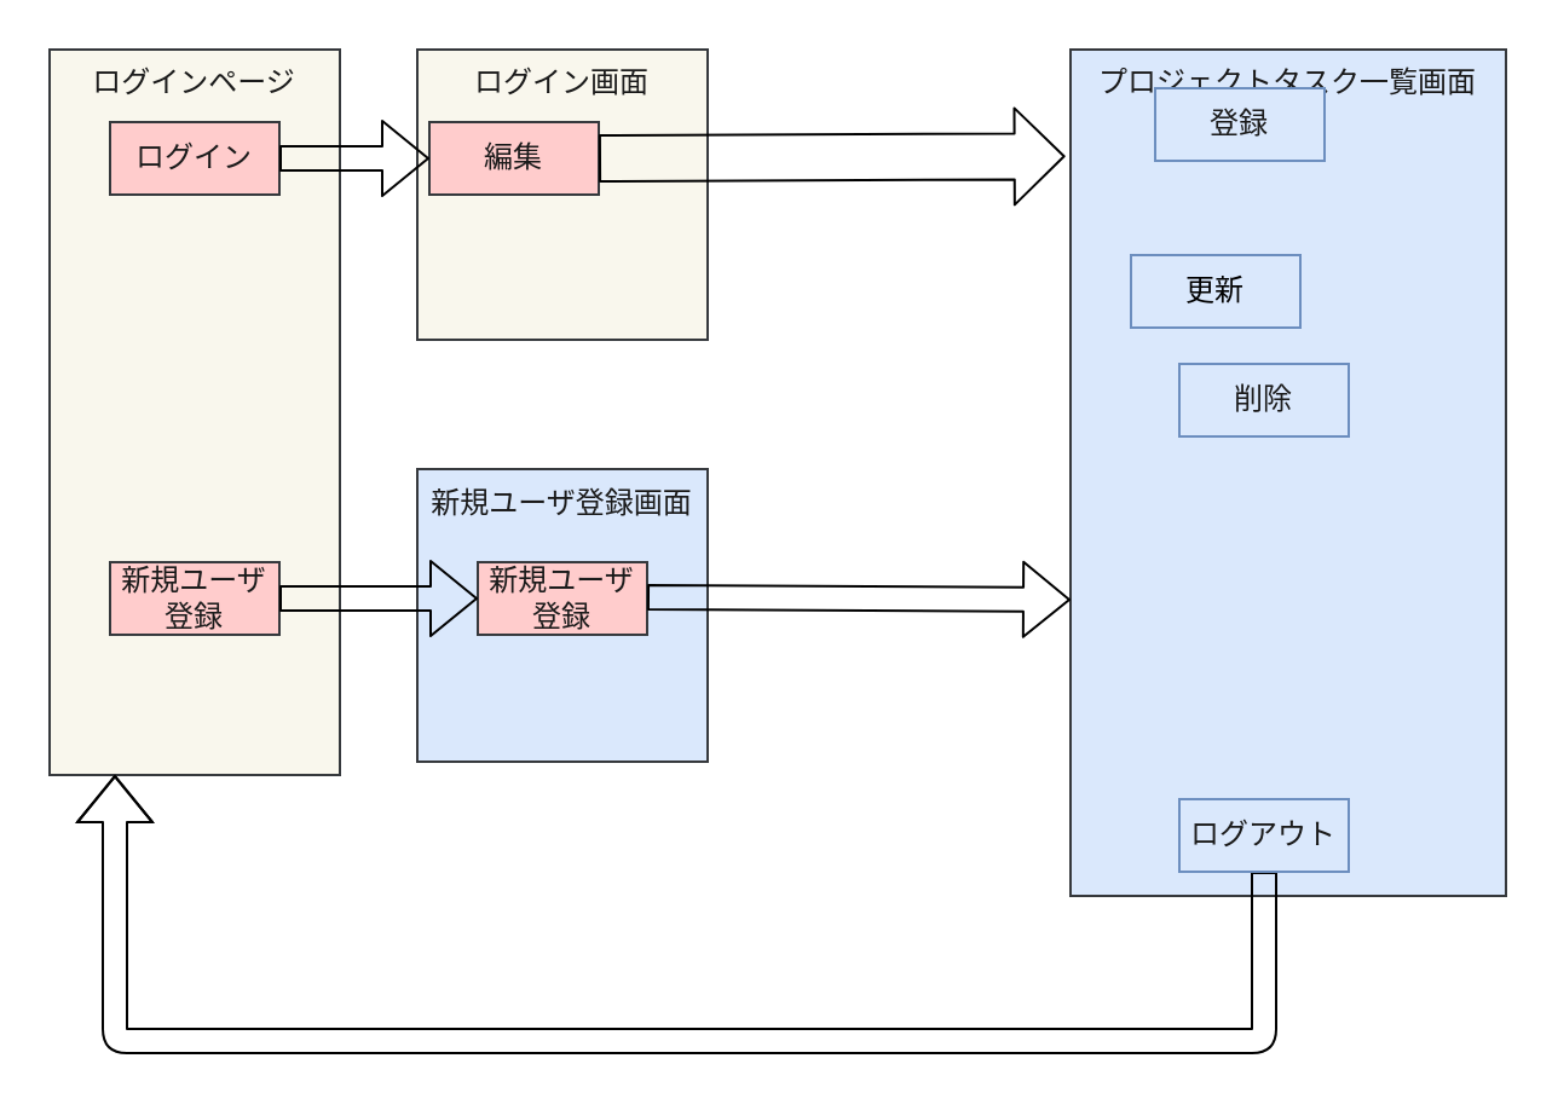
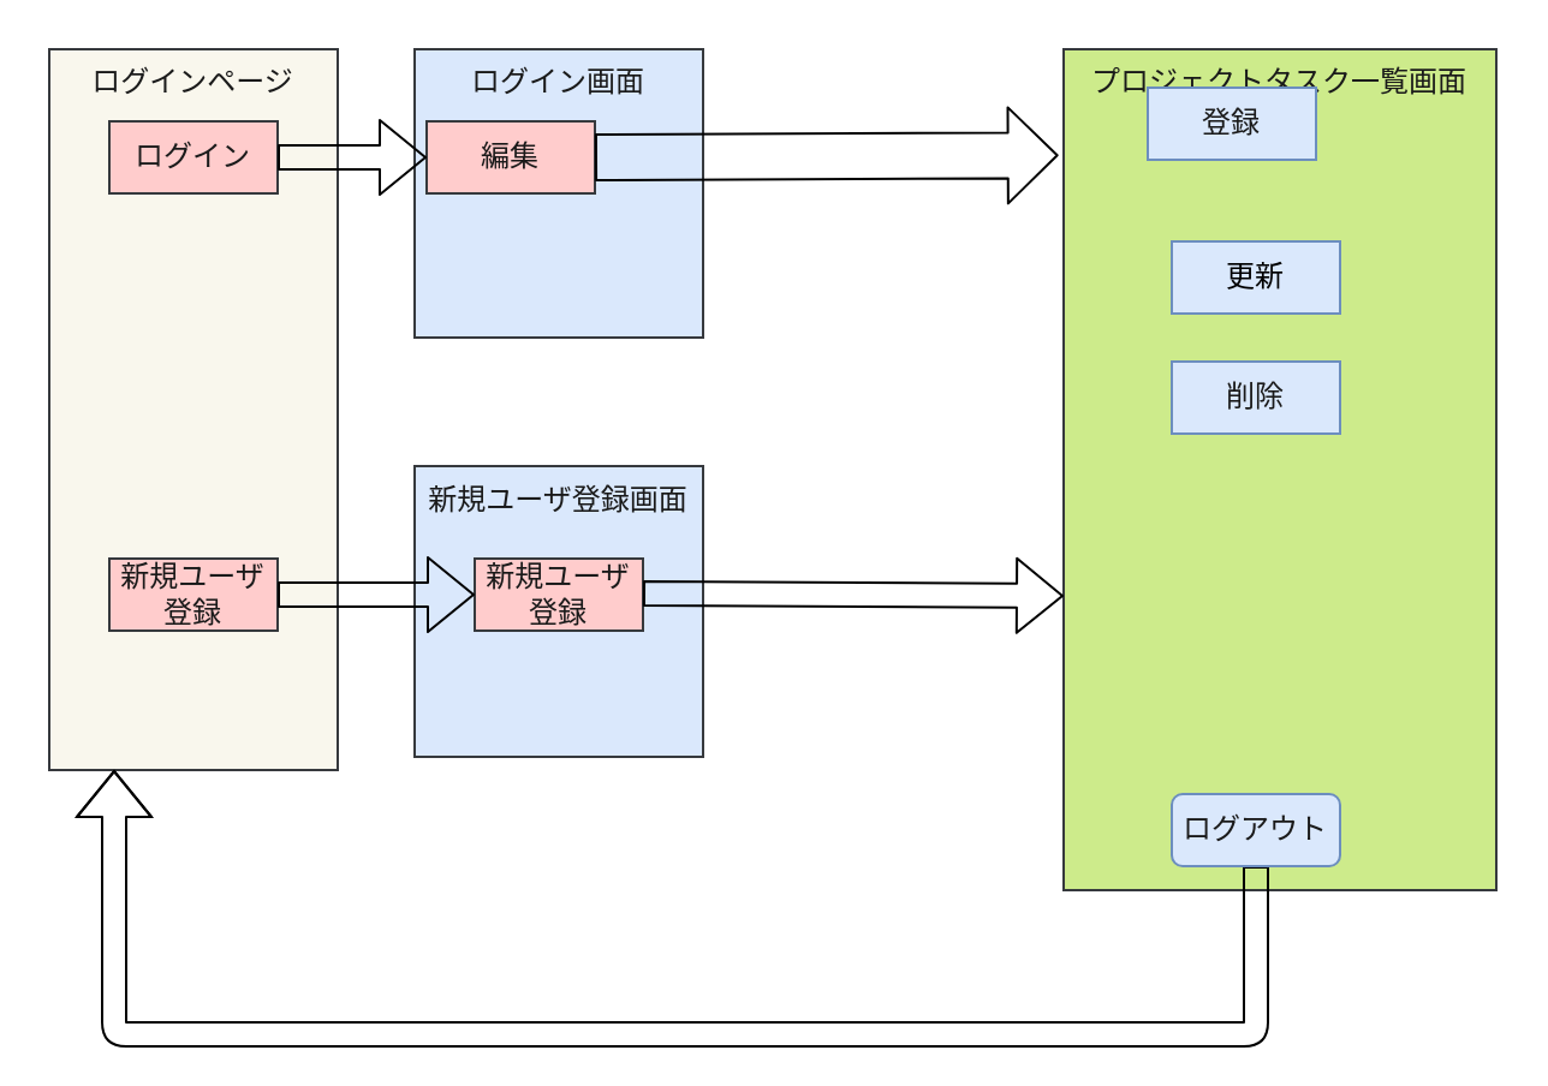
  <mxCell id="0" />
  <mxCell id="1" parent="0" />
  <mxCell id="2" value="&lt;font color=&quot;#1a1a1a&quot;&gt;ログインページ&lt;/font&gt;" style="whiteSpace=wrap;html=1;labelBackgroundColor=none;fontSize=12;fillColor=#f9f7ed;strokeColor=#36393d;verticalAlign=top;" parent="1" vertex="1"><mxGeometry x="20" y="20" width="120" height="300" as="geometry" /></mxCell>
  <mxCell id="3" value="&lt;font color=&quot;#1a1a1a&quot; style=&quot;font-size: 12px;&quot;&gt;新規ユーザ&lt;br&gt;登録&lt;/font&gt;" style="whiteSpace=wrap;html=1;fillColor=#ffcccc;strokeColor=#36393d;fontSize=11;" parent="1" vertex="1"><mxGeometry x="45" y="232" width="70" height="30" as="geometry" /></mxCell>
  <mxCell id="4" value="&lt;font color=&quot;#1a1a1a&quot;&gt;ログイン&lt;/font&gt;" style="whiteSpace=wrap;html=1;fillColor=#ffcccc;strokeColor=#36393d;" parent="1" vertex="1"><mxGeometry x="45" y="50" width="70" height="30" as="geometry" /></mxCell>
  <mxCell id="5" value="&lt;font color=&quot;#1a1a1a&quot;&gt;新規ユーザ登録画面&lt;/font&gt;" style="whiteSpace=wrap;html=1;labelBackgroundColor=none;fontSize=12;fillColor=#dae8fc;strokeColor=#36393d;verticalAlign=top;" parent="1" vertex="1"><mxGeometry x="172" y="193.5" width="120" height="121" as="geometry" /></mxCell>
- <mxCell id="6" value="&lt;font color=&quot;#1a1a1a&quot;&gt;ログイン画面&lt;/font&gt;" style="whiteSpace=wrap;html=1;labelBackgroundColor=none;fontSize=12;fillColor=#f9f7ed;strokeColor=#36393d;verticalAlign=top;" parent="1" vertex="1"><mxGeometry x="172" y="20" width="120" height="120" as="geometry" /></mxCell>
+ <mxCell id="6" value="&lt;font color=&quot;#1a1a1a&quot;&gt;ログイン画面&lt;/font&gt;" style="whiteSpace=wrap;html=1;labelBackgroundColor=none;fontSize=12;fillColor=#dae8fc;strokeColor=#36393d;verticalAlign=top;" parent="1" vertex="1"><mxGeometry x="172" y="20" width="120" height="120" as="geometry" /></mxCell>
  <mxCell id="7" value="&lt;font color=&quot;#1a1a1a&quot; style=&quot;font-size: 12px;&quot;&gt;新規ユーザ&lt;br&gt;登録&lt;/font&gt;" style="whiteSpace=wrap;html=1;fillColor=#ffcccc;strokeColor=#36393d;fontSize=11;" parent="1" vertex="1"><mxGeometry x="197" y="232" width="70" height="30" as="geometry" /></mxCell>
  <mxCell id="8" value="&lt;font color=&quot;#1a1a1a&quot;&gt;編集&lt;/font&gt;" style="whiteSpace=wrap;html=1;fillColor=#ffcccc;strokeColor=#36393d;" parent="1" vertex="1"><mxGeometry x="177" y="50" width="70" height="30" as="geometry" /></mxCell>
  <mxCell id="9" value="" style="edgeStyle=none;orthogonalLoop=1;jettySize=auto;html=1;fontSize=12;fontColor=#1A1A1A;shape=flexArrow;exitX=1;exitY=0.5;exitDx=0;exitDy=0;" parent="1" source="4" target="8" edge="1"><mxGeometry width="100" relative="1" as="geometry"><mxPoint x="112" y="65" as="sourcePoint" /><mxPoint x="267" y="63.148" as="targetPoint" /><Array as="points" /></mxGeometry></mxCell>
  <mxCell id="10" value="" style="edgeStyle=none;orthogonalLoop=1;jettySize=auto;html=1;fontSize=12;fontColor=#1A1A1A;shape=flexArrow;entryX=0;entryY=0.5;entryDx=0;entryDy=0;exitX=1;exitY=0.5;exitDx=0;exitDy=0;" parent="1" source="3" target="7" edge="1"><mxGeometry width="100" relative="1" as="geometry"><mxPoint x="115" y="223.83" as="sourcePoint" /><mxPoint x="230" y="223.5" as="targetPoint" /><Array as="points" /></mxGeometry></mxCell>
- <mxCell id="11" value="&lt;font color=&quot;#1a1a1a&quot;&gt;プロジェクトタスク一覧画面&lt;br&gt;&lt;/font&gt;" style="whiteSpace=wrap;html=1;fillColor=#dae8fc;strokeColor=#36393d;verticalAlign=top;" parent="1" vertex="1"><mxGeometry x="442" y="20" width="180" height="350" as="geometry" /></mxCell>
+ <mxCell id="11" value="&lt;font color=&quot;#1a1a1a&quot;&gt;プロジェクトタスク一覧画面&lt;br&gt;&lt;/font&gt;" style="whiteSpace=wrap;html=1;fillColor=#cdeb8b;strokeColor=#36393d;verticalAlign=top;" parent="1" vertex="1"><mxGeometry x="442" y="20" width="180" height="350" as="geometry" /></mxCell>
  <mxCell id="12" value="&lt;span style=&quot;font-family: &amp;quot;Noto Sans JP&amp;quot;, &amp;quot;ヒラギノ角ゴ Pro W3&amp;quot;, &amp;quot;Hiragino Kaku Gothic Pro&amp;quot;, メイリオ, Meiryo, YuGothic, 游ゴシック, &amp;quot;ＭＳ Ｐゴシック&amp;quot;, &amp;quot;MS PGothic&amp;quot;, arial, sans-serif; text-align: left;&quot;&gt;&lt;font style=&quot;font-size: 12px;&quot; color=&quot;#1a1a1a&quot;&gt;登録&lt;/font&gt;&lt;/span&gt;" style="whiteSpace=wrap;html=1;fillColor=#dae8fc;strokeColor=#6c8ebf;" parent="1" vertex="1"><mxGeometry x="477" y="36" width="70" height="30" as="geometry" /></mxCell>
- <mxCell id="13" value="更新" style="whiteSpace=wrap;html=1;fillColor=#dae8fc;strokeColor=#6c8ebf;flipV=1;flipH=1;" parent="1" vertex="1"><mxGeometry x="467" y="105" width="70" height="30" as="geometry" /></mxCell>
+ <mxCell id="13" value="更新" style="whiteSpace=wrap;html=1;fillColor=#dae8fc;strokeColor=#6c8ebf;flipV=1;flipH=1;" parent="1" vertex="1"><mxGeometry x="487" y="100" width="70" height="30" as="geometry" /></mxCell>
  <mxCell id="14" value="&lt;span style=&quot;font-family: &amp;quot;Noto Sans JP&amp;quot;, &amp;quot;ヒラギノ角ゴ Pro W3&amp;quot;, &amp;quot;Hiragino Kaku Gothic Pro&amp;quot;, メイリオ, Meiryo, YuGothic, 游ゴシック, &amp;quot;ＭＳ Ｐゴシック&amp;quot;, &amp;quot;MS PGothic&amp;quot;, arial, sans-serif; text-align: left;&quot;&gt;&lt;font style=&quot;font-size: 12px;&quot; color=&quot;#1a1a1a&quot;&gt;削除&lt;/font&gt;&lt;/span&gt;" style="whiteSpace=wrap;html=1;fillColor=#dae8fc;strokeColor=#6c8ebf;flipV=1;flipH=1;" parent="1" vertex="1"><mxGeometry x="487" y="150" width="70" height="30" as="geometry" /></mxCell>
  <mxCell id="15" style="edgeStyle=orthogonalEdgeStyle;html=1;exitX=0.5;exitY=1;exitDx=0;exitDy=0;shape=flexArrow;" parent="1" source="16" edge="1"><mxGeometry relative="1" as="geometry"><mxPoint x="47" y="320" as="targetPoint" /><mxPoint x="487" y="360" as="sourcePoint" /><Array as="points"><mxPoint x="522" y="430" /><mxPoint x="47" y="430" /></Array></mxGeometry></mxCell>
- <mxCell id="16" value="&lt;span style=&quot;font-family: &amp;quot;Noto Sans JP&amp;quot;, &amp;quot;ヒラギノ角ゴ Pro W3&amp;quot;, &amp;quot;Hiragino Kaku Gothic Pro&amp;quot;, メイリオ, Meiryo, YuGothic, 游ゴシック, &amp;quot;ＭＳ Ｐゴシック&amp;quot;, &amp;quot;MS PGothic&amp;quot;, arial, sans-serif; text-align: left;&quot;&gt;&lt;font style=&quot;font-size: 12px;&quot; color=&quot;#1a1a1a&quot;&gt;ログアウト&lt;/font&gt;&lt;/span&gt;" style="whiteSpace=wrap;html=1;fillColor=#dae8fc;strokeColor=#6c8ebf;" parent="1" vertex="1"><mxGeometry x="487" y="330" width="70" height="30" as="geometry" /></mxCell>
+ <mxCell id="16" value="&lt;span style=&quot;font-family: &amp;quot;Noto Sans JP&amp;quot;, &amp;quot;ヒラギノ角ゴ Pro W3&amp;quot;, &amp;quot;Hiragino Kaku Gothic Pro&amp;quot;, メイリオ, Meiryo, YuGothic, 游ゴシック, &amp;quot;ＭＳ Ｐゴシック&amp;quot;, &amp;quot;MS PGothic&amp;quot;, arial, sans-serif; text-align: left;&quot;&gt;&lt;font style=&quot;font-size: 12px;&quot; color=&quot;#1a1a1a&quot;&gt;ログアウト&lt;/font&gt;&lt;/span&gt;" style="whiteSpace=wrap;html=1;fillColor=#dae8fc;strokeColor=#6c8ebf;rounded=1;" parent="1" vertex="1"><mxGeometry x="487" y="330" width="70" height="30" as="geometry" /></mxCell>
  <mxCell id="17" style="edgeStyle=none;html=1;exitX=1;exitY=0.5;exitDx=0;exitDy=0;entryX=-0.012;entryY=0.126;entryDx=0;entryDy=0;entryPerimeter=0;shape=flexArrow;width=19;endSize=6.5;" parent="1" source="8" target="11" edge="1"><mxGeometry relative="1" as="geometry" /></mxCell>
  <mxCell id="18" style="edgeStyle=none;html=1;exitX=1;exitY=0.5;exitDx=0;exitDy=0;entryX=0;entryY=0.153;entryDx=0;entryDy=0;entryPerimeter=0;shape=flexArrow;" parent="1" edge="1"><mxGeometry relative="1" as="geometry"><mxPoint x="267" y="246.5" as="sourcePoint" /><mxPoint x="442" y="247.5" as="targetPoint" /></mxGeometry></mxCell>
